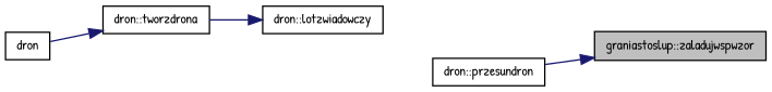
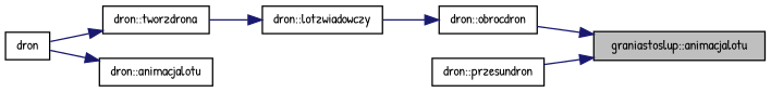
  digraph {
    fontname="Patrick Hand"
    rankdir=RL
    node [color=black fillcolor=white fontname="Patrick Hand" fontsize=10 shape=record style=filled]
    edge [color=midnightblue dir=back fontname="Patrick Hand" fontsize=10 labelfontname=Helvetica labelfontsize=10 style=solid]
-   n1 [fillcolor=grey75 fontcolor=black height=0.2 label="graniastoslup::zaladujwspwzor" width=0.4]
+   n1 [fillcolor=grey75 fontcolor=black height=0.2 label="graniastoslup::animacjalotu" width=0.4]
+   n2 [height=0.2 label="dron::obrocdron" width=0.4]
    n3 [height=0.2 label="dron::przesundron" width=0.4]
    n4 [height=0.2 label="dron::lotzwiadowczy" width=0.4]
    n5 [height=0.2 label="dron::tworzdrona" width=0.4]
    n6 [height=0.2 label=dron width=0.4]
+   n7 [height=0.2 label="dron::animacjalotu" width=0.4]
+   n1 -> n2
    n1 -> n3
+   n2 -> n4
    n4 -> n5
    n5 -> n6
+   n7 -> n6
  }
